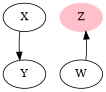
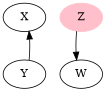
  digraph {
    X
    Y
    Z [color=pink style=filled]
    W
-   X -> Y
-   W -> Z
+   Y -> X
+   Z -> W
  }
